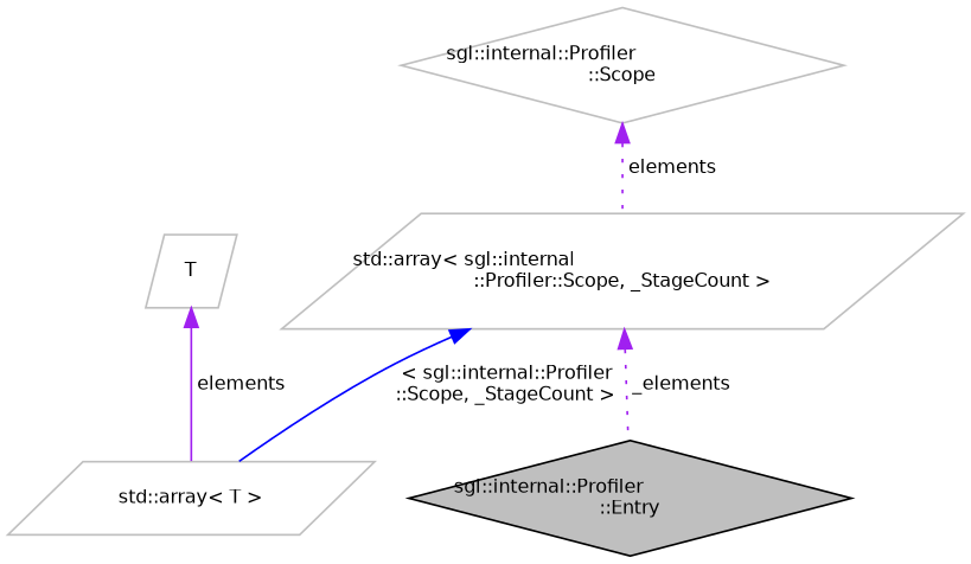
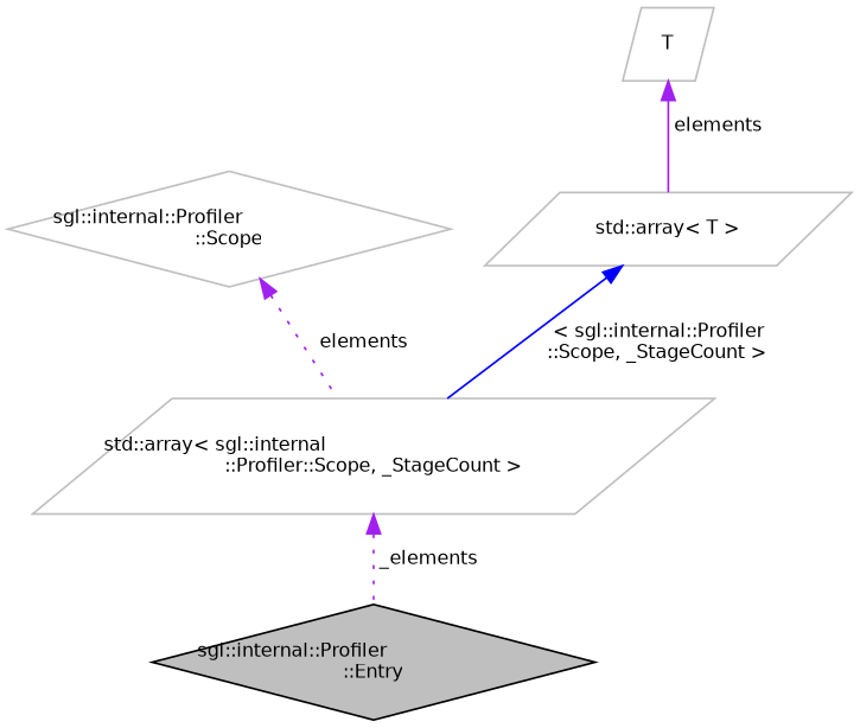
  digraph {
    node [color=grey75 fillcolor=white fontname=Helvetica fontsize=10 shape=parallelogram style=filled]
    edge [color=purple dir=back fontname=Helvetica fontsize=10 labelfontname=Helvetica labelfontsize=10 style=dotted]
    n1 [color=black fillcolor=grey75 fontcolor=black height=0.2 label="sgl::internal::Profiler\l::Entry" shape=diamond width=0.4]
    n2 [height=0.2 label="std::array\< sgl::internal\l::Profiler::Scope, _StageCount \>" width=0.4]
    n3 [height=0.2 label="sgl::internal::Profiler\l::Scope" shape=diamond width=0.4]
    n4 [height=0.2 label="std::array\< T \>" width=0.4]
    n5 [height=0.2 label=T width=0.4]
    n2 -> n1 [label=" _elements"]
    n3 -> n2 [label=" elements"]
-   n2 -> n4 [color=blue label=" \< sgl::internal::Profiler\l::Scope, _StageCount \>" style=solid]
+   n4 -> n2 [color=blue label=" \< sgl::internal::Profiler\l::Scope, _StageCount \>" style=solid]
    n5 -> n4 [label=" elements" style=solid]
  }
